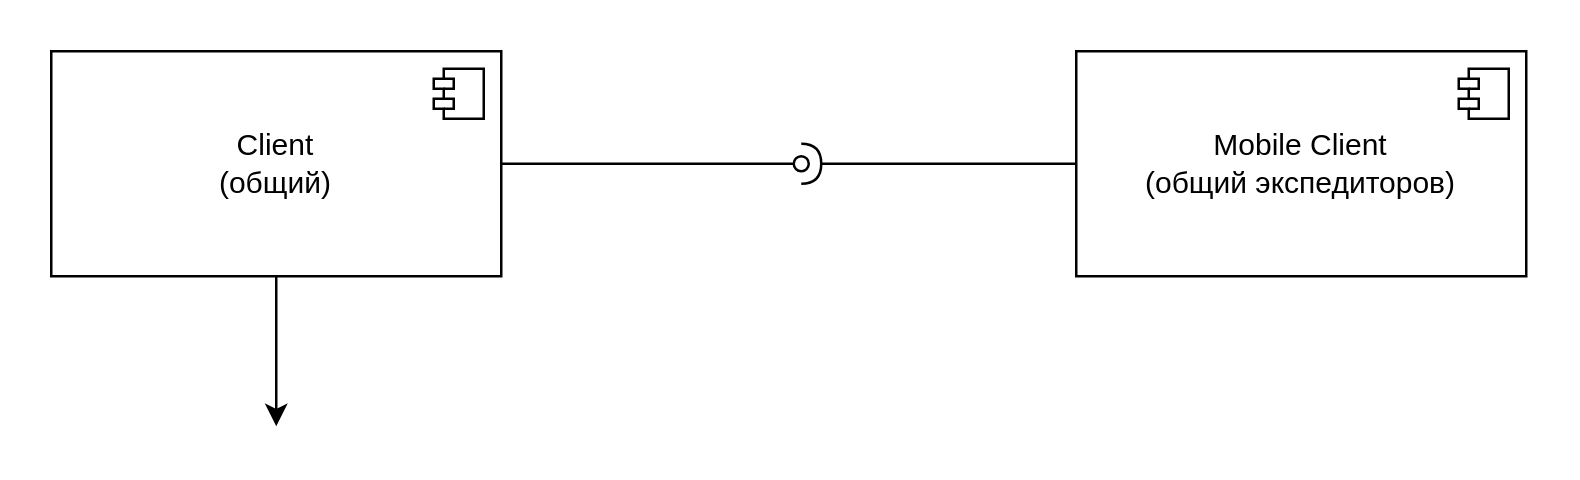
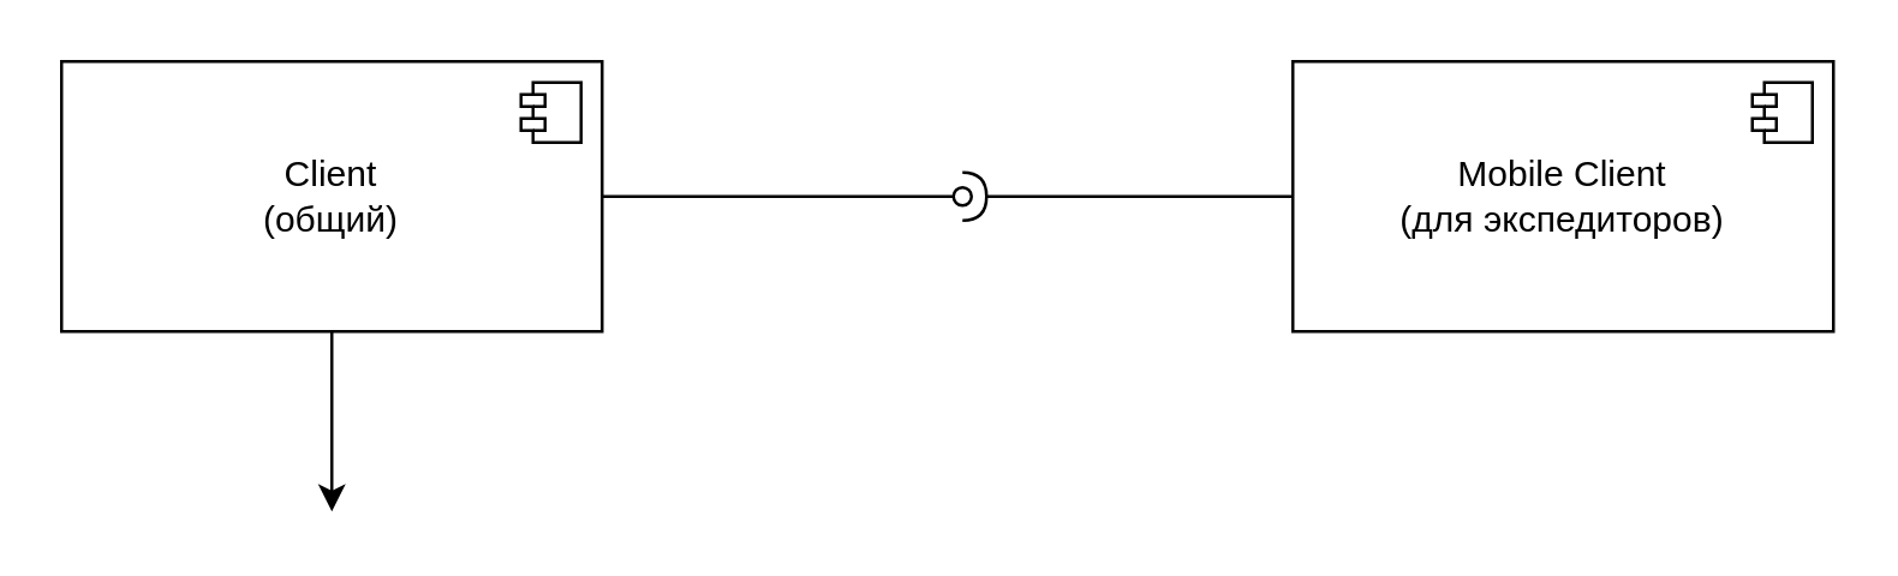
  <mxCell id="0" />
  <mxCell id="1" parent="0" />
  <mxCell id="2" style="edgeStyle=orthogonalEdgeStyle;rounded=0;orthogonalLoop=1;jettySize=auto;html=1;endArrow=halfCircle;endFill=0;" edge="1" parent="1" source="3"><mxGeometry relative="1" as="geometry"><mxPoint x="320" y="65" as="targetPoint" /></mxGeometry></mxCell>
- <mxCell id="3" value="&lt;div&gt;&lt;span style=&quot;background-color: initial;&quot;&gt;Mobile Client&lt;/span&gt;&lt;/div&gt;&lt;div&gt;&lt;span style=&quot;background-color: initial;&quot;&gt;(общий экспедиторов)&lt;/span&gt;&lt;br&gt;&lt;/div&gt;" style="html=1;dropTarget=0;whiteSpace=wrap;" vertex="1" parent="1"><mxGeometry x="430" y="20" width="180" height="90" as="geometry" /></mxCell>
+ <mxCell id="3" value="&lt;div&gt;&lt;span style=&quot;background-color: initial;&quot;&gt;Mobile Client&lt;/span&gt;&lt;/div&gt;&lt;div&gt;&lt;span style=&quot;background-color: initial;&quot;&gt;(для экспедиторов)&lt;/span&gt;&lt;br&gt;&lt;/div&gt;" style="html=1;dropTarget=0;whiteSpace=wrap;" vertex="1" parent="1"><mxGeometry x="430" y="20" width="180" height="90" as="geometry" /></mxCell>
  <mxCell id="4" value="" style="shape=module;jettyWidth=8;jettyHeight=4;" vertex="1" parent="3"><mxGeometry x="1" width="20" height="20" relative="1" as="geometry"><mxPoint x="-27" y="7" as="offset" /></mxGeometry></mxCell>
  <mxCell id="5" style="edgeStyle=orthogonalEdgeStyle;rounded=0;orthogonalLoop=1;jettySize=auto;html=1;endArrow=oval;endFill=0;" edge="1" parent="1" source="7"><mxGeometry relative="1" as="geometry"><mxPoint x="320" y="65" as="targetPoint" /></mxGeometry></mxCell>
  <mxCell id="6" style="edgeStyle=orthogonalEdgeStyle;rounded=0;orthogonalLoop=1;jettySize=auto;html=1;" edge="1" parent="1" source="7"><mxGeometry relative="1" as="geometry"><mxPoint x="110" y="170" as="targetPoint" /></mxGeometry></mxCell>
  <mxCell id="7" value="&lt;div&gt;Client&lt;/div&gt;&lt;div&gt;&lt;span style=&quot;background-color: initial;&quot;&gt;(общий)&lt;/span&gt;&lt;br&gt;&lt;/div&gt;" style="html=1;dropTarget=0;whiteSpace=wrap;" vertex="1" parent="1"><mxGeometry x="20" y="20" width="180" height="90" as="geometry" /></mxCell>
  <mxCell id="8" value="" style="shape=module;jettyWidth=8;jettyHeight=4;" vertex="1" parent="7"><mxGeometry x="1" width="20" height="20" relative="1" as="geometry"><mxPoint x="-27" y="7" as="offset" /></mxGeometry></mxCell>
